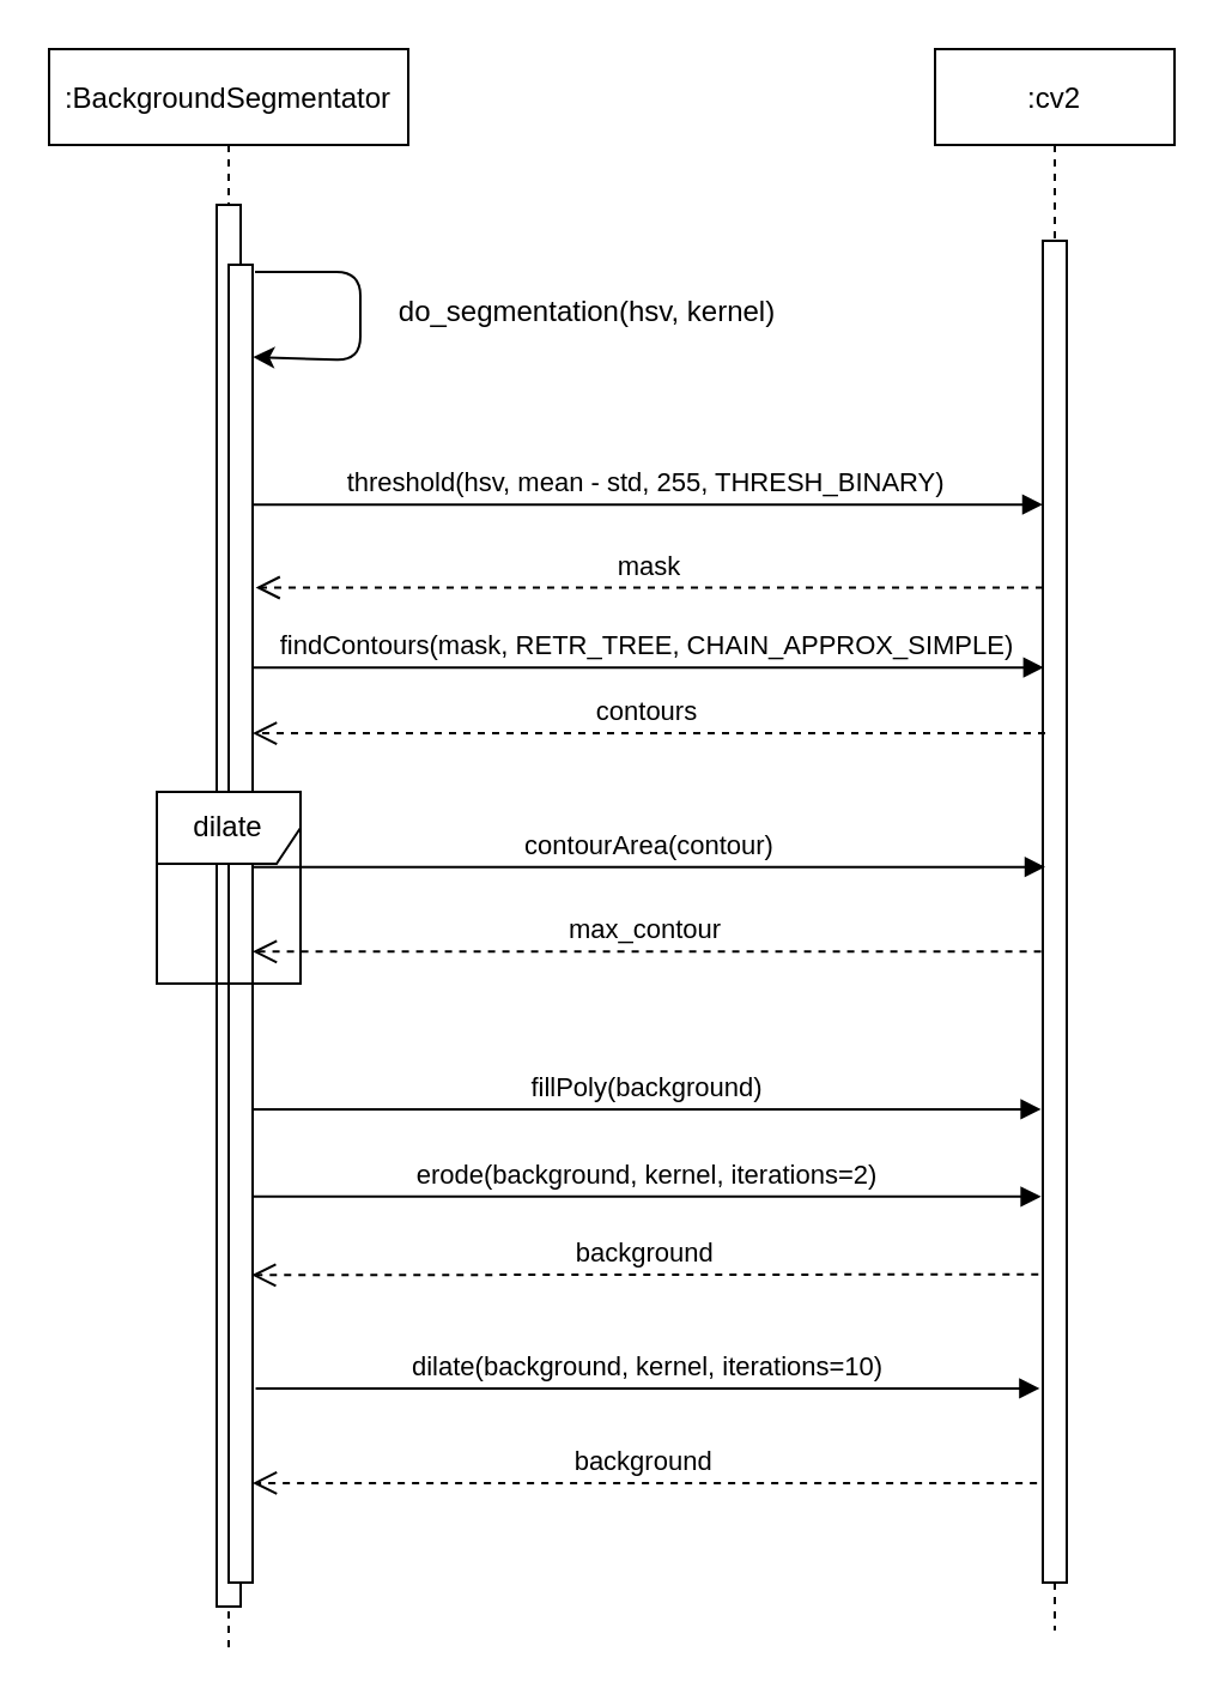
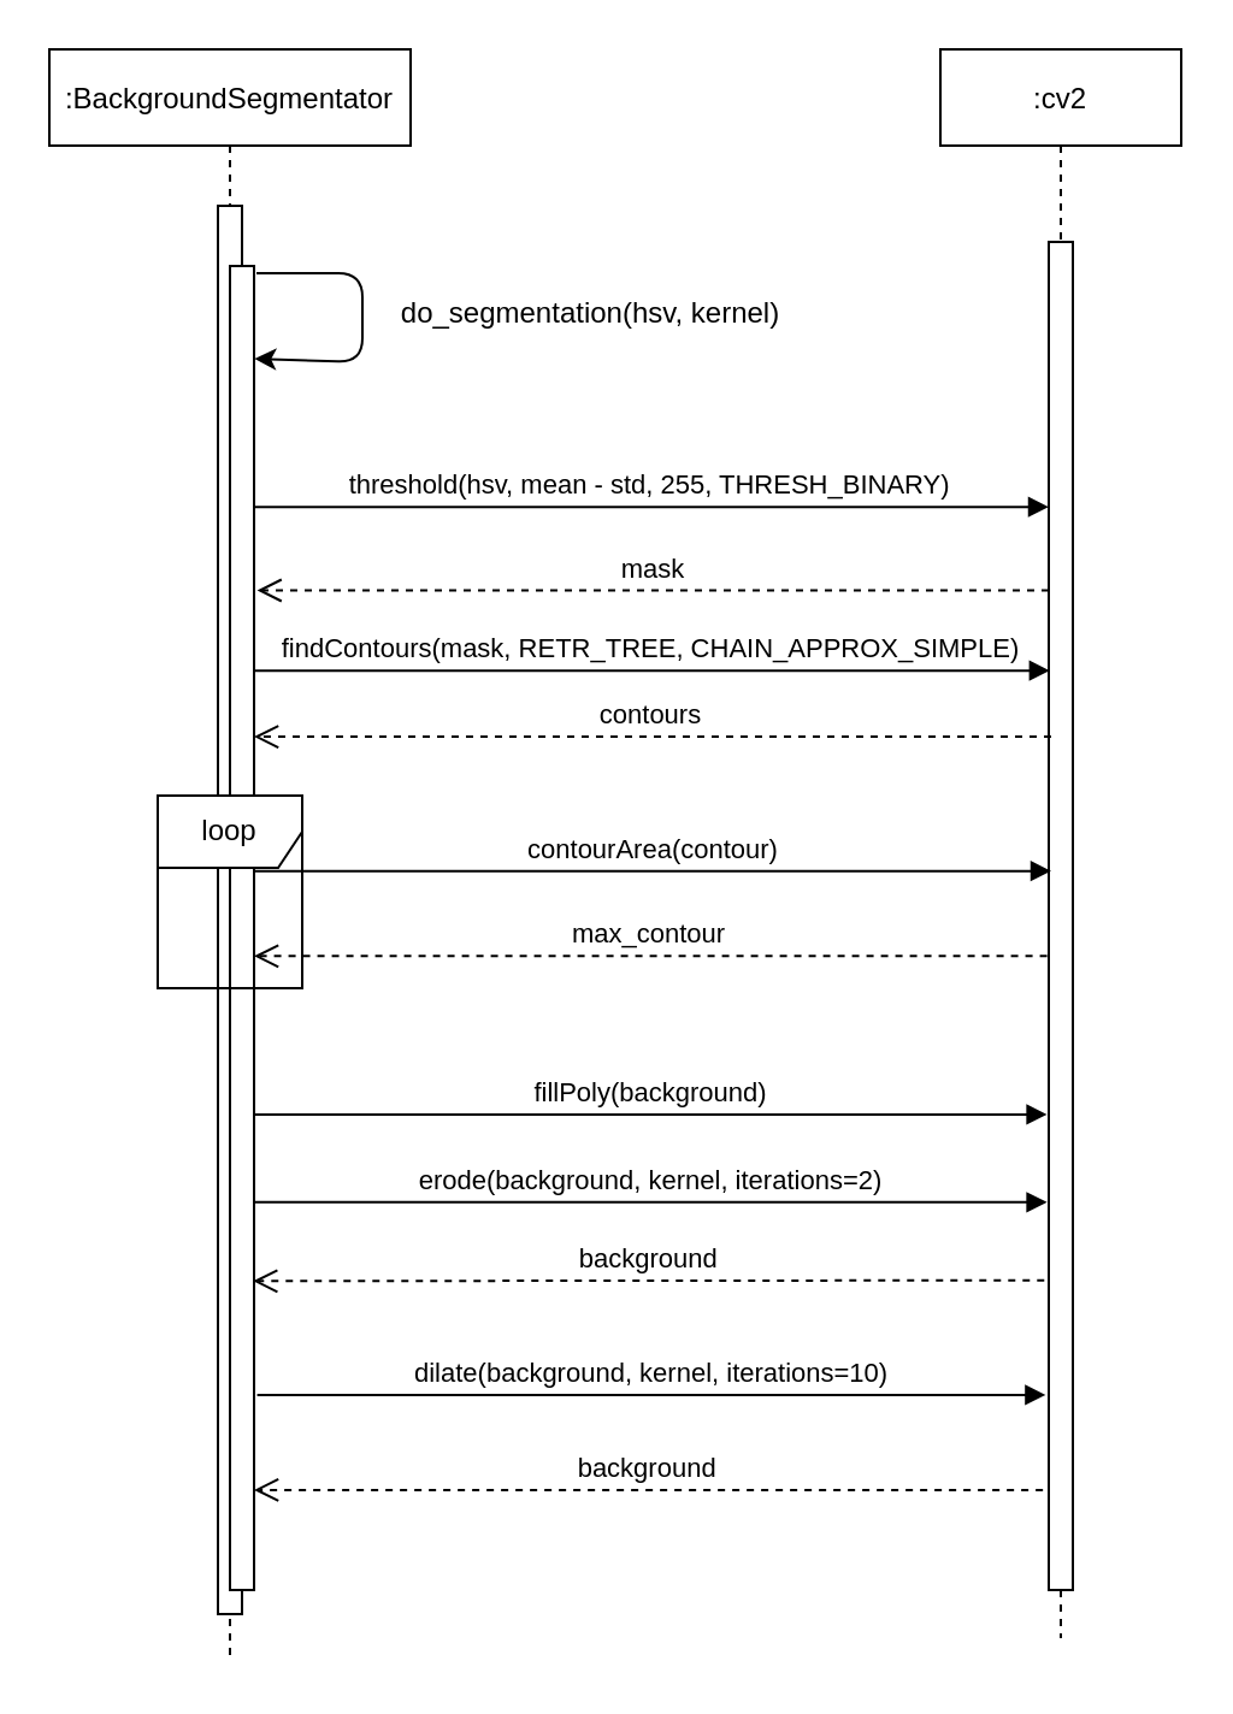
  <mxCell id="0" />
  <mxCell id="1" parent="0" />
  <mxCell id="2" value=":BackgroundSegmentator" style="shape=umlLifeline;perimeter=lifelinePerimeter;container=1;collapsible=0;recursiveResize=0;rounded=0;shadow=0;strokeWidth=1;" parent="1" vertex="1"><mxGeometry x="20" y="20" width="150" height="670" as="geometry" /></mxCell>
  <mxCell id="3" value="" style="points=[];perimeter=orthogonalPerimeter;rounded=0;shadow=0;strokeWidth=1;" parent="2" vertex="1"><mxGeometry x="70" y="65" width="10" height="585" as="geometry" /></mxCell>
  <mxCell id="4" value="" style="points=[];perimeter=orthogonalPerimeter;rounded=0;shadow=0;strokeWidth=1;" parent="2" vertex="1"><mxGeometry x="75" y="90" width="10" height="550" as="geometry" /></mxCell>
  <mxCell id="5" value="" style="endArrow=classic;html=1;entryX=1.014;entryY=0.07;entryDx=0;entryDy=0;entryPerimeter=0;" edge="1" parent="2" target="4"><mxGeometry width="50" height="50" relative="1" as="geometry"><mxPoint x="86" y="93" as="sourcePoint" /><mxPoint x="190" y="90" as="targetPoint" /><Array as="points"><mxPoint x="130" y="93" /><mxPoint x="130" y="130" /></Array></mxGeometry></mxCell>
- <mxCell id="6" value="dilate" style="shape=umlFrame;whiteSpace=wrap;html=1;" vertex="1" parent="2"><mxGeometry x="45" y="310" width="60" height="80" as="geometry" /></mxCell>
+ <mxCell id="6" value="loop" style="shape=umlFrame;whiteSpace=wrap;html=1;" vertex="1" parent="2"><mxGeometry x="45" y="310" width="60" height="80" as="geometry" /></mxCell>
  <mxCell id="7" value=":cv2" style="shape=umlLifeline;perimeter=lifelinePerimeter;container=1;collapsible=0;recursiveResize=0;rounded=0;shadow=0;strokeWidth=1;" parent="1" vertex="1"><mxGeometry x="390" y="20" width="100" height="660" as="geometry" /></mxCell>
  <mxCell id="8" value="" style="points=[];perimeter=orthogonalPerimeter;rounded=0;shadow=0;strokeWidth=1;" parent="7" vertex="1"><mxGeometry x="45" y="80" width="10" height="560" as="geometry" /></mxCell>
  <mxCell id="9" value="do_segmentation(hsv, kernel)" style="text;html=1;strokeColor=none;fillColor=none;align=center;verticalAlign=middle;whiteSpace=wrap;rounded=0;" vertex="1" parent="1"><mxGeometry x="140" y="120" width="210" height="20" as="geometry" /></mxCell>
  <mxCell id="10" value="threshold(hsv, mean - std, 255, THRESH_BINARY)" style="verticalAlign=bottom;endArrow=block;shadow=0;strokeWidth=1;exitX=0.957;exitY=0.182;exitDx=0;exitDy=0;exitPerimeter=0;" edge="1" parent="1" source="4" target="8"><mxGeometry relative="1" as="geometry"><mxPoint x="110" y="170" as="sourcePoint" /><mxPoint x="305" y="170" as="targetPoint" /></mxGeometry></mxCell>
  <mxCell id="11" value="mask" style="verticalAlign=bottom;endArrow=open;dashed=1;endSize=8;shadow=0;strokeWidth=1;entryX=1.129;entryY=0.245;entryDx=0;entryDy=0;entryPerimeter=0;" edge="1" parent="1" source="8" target="4"><mxGeometry relative="1" as="geometry"><mxPoint x="170" y="230" as="targetPoint" /><mxPoint x="365" y="230" as="sourcePoint" /></mxGeometry></mxCell>
  <mxCell id="12" value="findContours(mask, RETR_TREE, CHAIN_APPROX_SIMPLE)" style="verticalAlign=bottom;endArrow=block;shadow=0;strokeWidth=1;entryX=0.043;entryY=0.318;entryDx=0;entryDy=0;entryPerimeter=0;" edge="1" parent="1" source="4" target="8"><mxGeometry relative="1" as="geometry"><mxPoint x="110" y="280.07" as="sourcePoint" /><mxPoint x="441.03" y="280" as="targetPoint" /></mxGeometry></mxCell>
  <mxCell id="13" value="contours" style="verticalAlign=bottom;endArrow=open;dashed=1;endSize=8;shadow=0;strokeWidth=1;exitX=0.1;exitY=0.367;exitDx=0;exitDy=0;exitPerimeter=0;" edge="1" parent="1" source="8" target="4"><mxGeometry relative="1" as="geometry"><mxPoint x="100" y="330" as="targetPoint" /><mxPoint x="428.34" y="330" as="sourcePoint" /></mxGeometry></mxCell>
  <mxCell id="14" value="contourArea(contour)" style="verticalAlign=bottom;endArrow=block;shadow=0;strokeWidth=1;entryX=0.1;entryY=0.556;entryDx=0;entryDy=0;entryPerimeter=0;" edge="1" parent="1"><mxGeometry relative="1" as="geometry"><mxPoint x="105" y="361.36" as="sourcePoint" /><mxPoint x="436" y="361.36" as="targetPoint" /></mxGeometry></mxCell>
  <mxCell id="15" value="max_contour" style="verticalAlign=bottom;endArrow=open;dashed=1;endSize=8;shadow=0;strokeWidth=1;exitX=-0.071;exitY=0.619;exitDx=0;exitDy=0;exitPerimeter=0;" edge="1" parent="1"><mxGeometry relative="1" as="geometry"><mxPoint x="105" y="396.64" as="targetPoint" /><mxPoint x="434.29" y="396.64" as="sourcePoint" /></mxGeometry></mxCell>
  <mxCell id="16" value="fillPoly(background)" style="verticalAlign=bottom;endArrow=block;shadow=0;strokeWidth=1;entryX=-0.071;entryY=0.683;entryDx=0;entryDy=0;entryPerimeter=0;" edge="1" parent="1"><mxGeometry relative="1" as="geometry"><mxPoint x="105" y="462.48" as="sourcePoint" /><mxPoint x="434.29" y="462.48" as="targetPoint" /></mxGeometry></mxCell>
  <mxCell id="17" value="dilate(background, kernel, iterations=10)" style="verticalAlign=bottom;endArrow=block;shadow=0;strokeWidth=1;entryX=-0.129;entryY=0.891;entryDx=0;entryDy=0;entryPerimeter=0;exitX=1.129;exitY=0.889;exitDx=0;exitDy=0;exitPerimeter=0;" edge="1" parent="1"><mxGeometry relative="1" as="geometry"><mxPoint x="106.29" y="578.95" as="sourcePoint" /><mxPoint x="433.71" y="578.96" as="targetPoint" /></mxGeometry></mxCell>
  <mxCell id="18" value="background" style="verticalAlign=bottom;endArrow=open;dashed=1;endSize=8;shadow=0;strokeWidth=1;entryX=0.96;entryY=0.803;entryDx=0;entryDy=0;entryPerimeter=0;exitX=-0.186;exitY=0.806;exitDx=0;exitDy=0;exitPerimeter=0;" edge="1" parent="1"><mxGeometry relative="1" as="geometry"><mxPoint x="104.6" y="531.65" as="targetPoint" /><mxPoint x="433.14" y="531.36" as="sourcePoint" /></mxGeometry></mxCell>
  <mxCell id="19" value="erode(background, kernel, iterations=2)" style="verticalAlign=bottom;endArrow=block;shadow=0;strokeWidth=1;entryX=-0.071;entryY=0.748;entryDx=0;entryDy=0;entryPerimeter=0;" edge="1" parent="1"><mxGeometry relative="1" as="geometry"><mxPoint x="105" y="498.88" as="sourcePoint" /><mxPoint x="434.29" y="498.88" as="targetPoint" /></mxGeometry></mxCell>
  <mxCell id="20" value="background" style="verticalAlign=bottom;endArrow=open;dashed=1;endSize=8;shadow=0;strokeWidth=1;exitX=0.157;exitY=0.61;exitDx=0;exitDy=0;exitPerimeter=0;" edge="1" parent="1"><mxGeometry relative="1" as="geometry"><mxPoint x="105" y="618.46" as="targetPoint" /><mxPoint x="432.57" y="618.46" as="sourcePoint" /></mxGeometry></mxCell>
